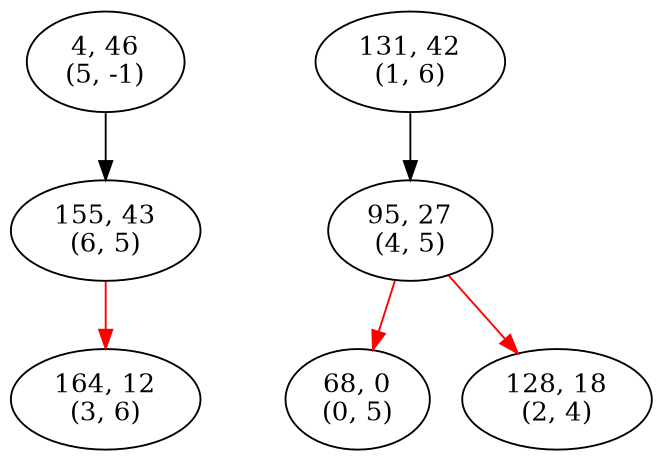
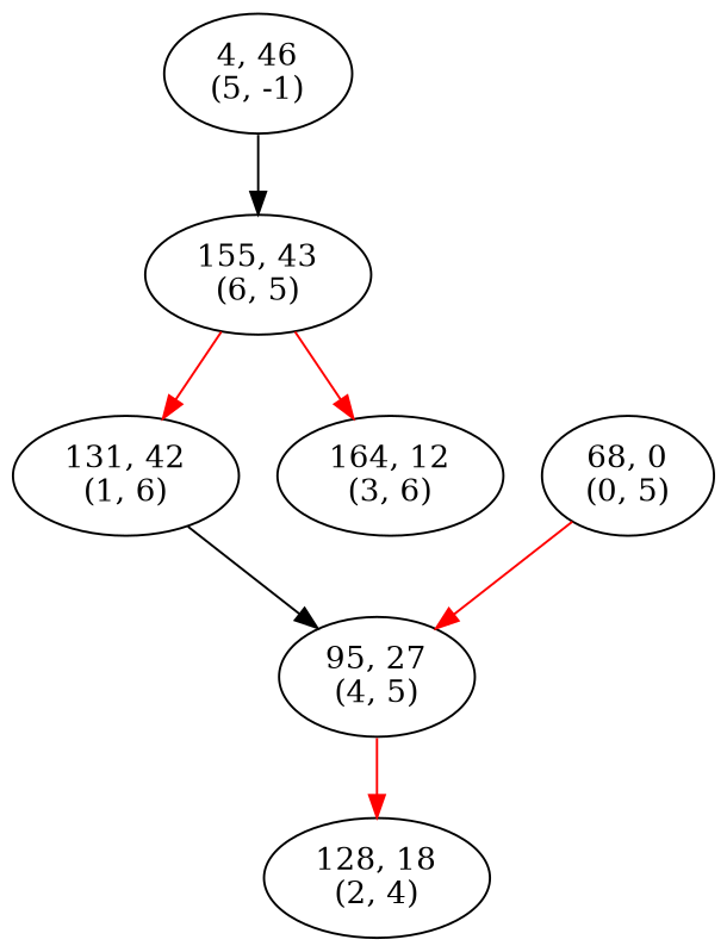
  digraph {
    edge [color=red]
    n1 [label="4, 46\n(5, -1)"]
    n2 [label="155, 43\n(6, 5)"]
    n3 [label="131, 42\n(1, 6)"]
    n4 [label="164, 12\n(3, 6)"]
    n5 [label="95, 27\n(4, 5)"]
    n6 [label="68, 0\n(0, 5)"]
    n7 [label="128, 18\n(2, 4)"]
    n1 -> n2 [color=""]
+   n2 -> n3
    n2 -> n4
    n3 -> n5 [color=black]
-   n5 -> n6
+   n6 -> n5
    n5 -> n7
  }
